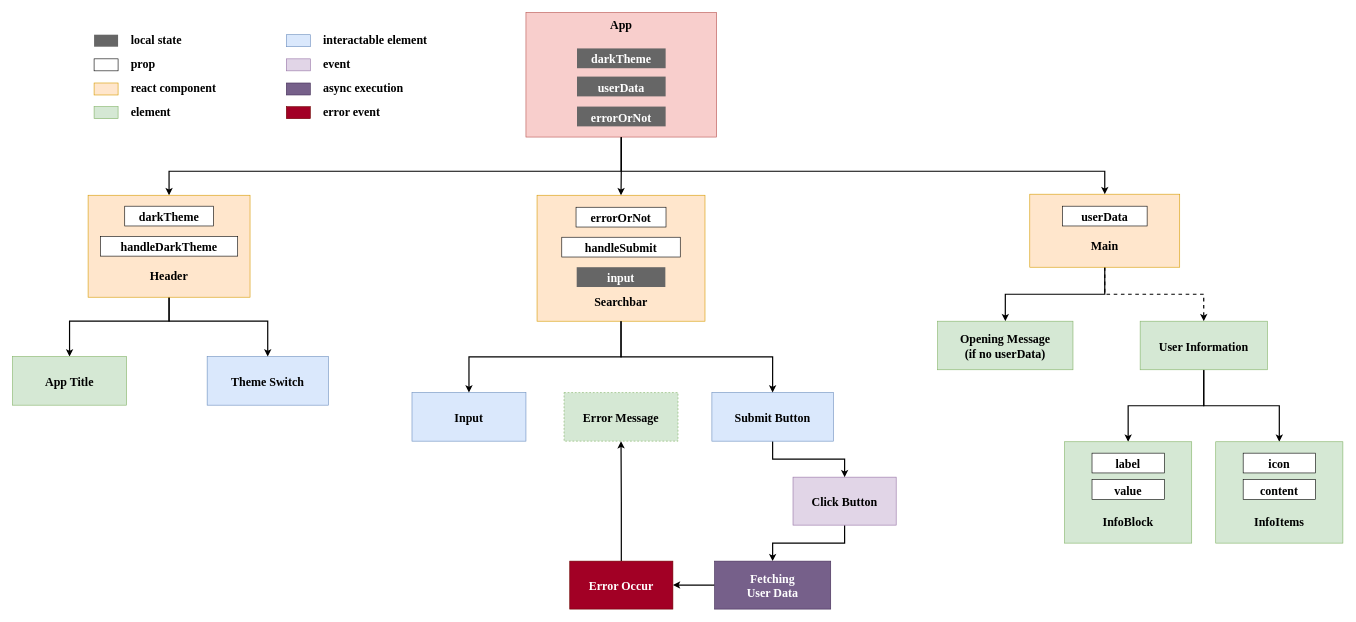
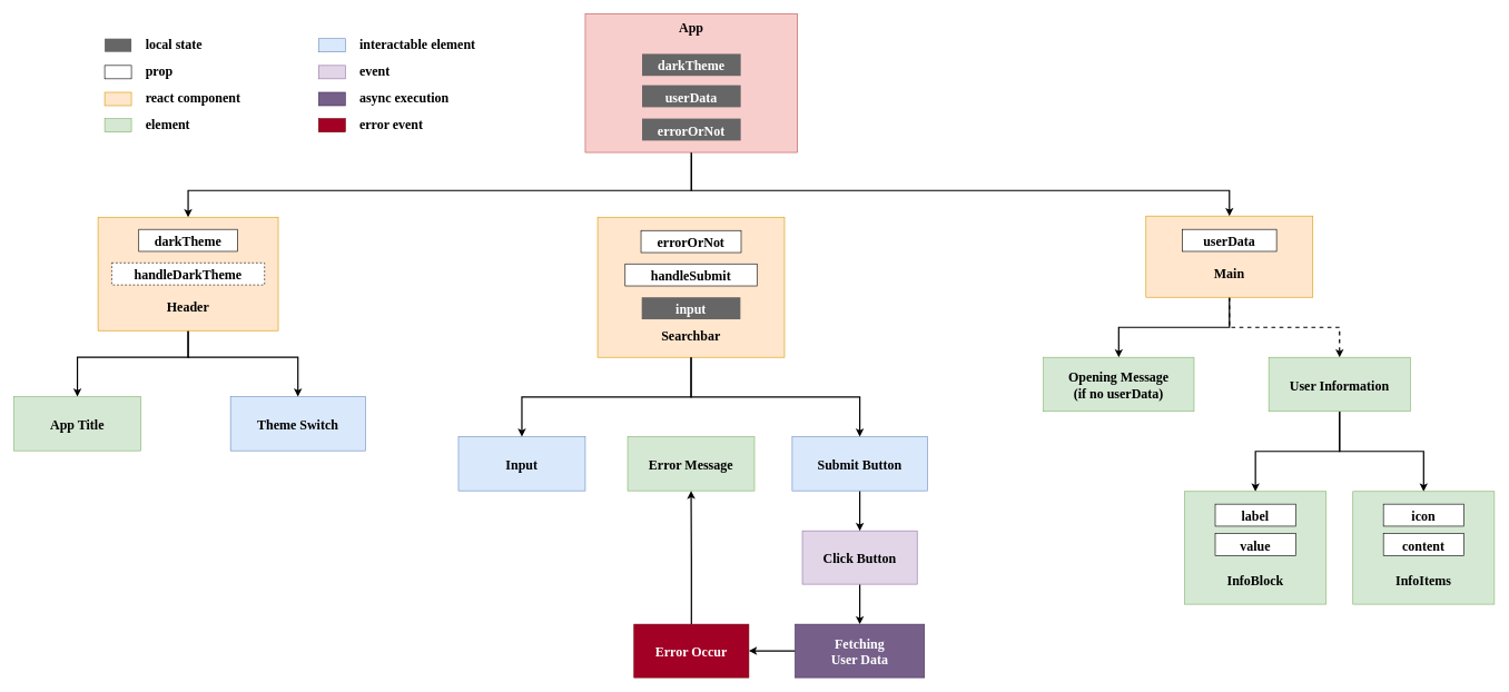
  <mxCell id="0" />
  <mxCell id="1" parent="0" />
  <mxCell id="2" style="edgeStyle=orthogonalEdgeStyle;rounded=0;orthogonalLoop=1;jettySize=auto;html=1;exitX=0.5;exitY=1;exitDx=0;exitDy=0;entryX=0.5;entryY=0;entryDx=0;entryDy=0;strokeWidth=2;" parent="1" source="4" target="57" edge="1"><mxGeometry relative="1" as="geometry" /></mxCell>
  <mxCell id="3" style="edgeStyle=orthogonalEdgeStyle;rounded=0;orthogonalLoop=1;jettySize=auto;html=1;exitX=0.5;exitY=1;exitDx=0;exitDy=0;entryX=0.5;entryY=0;entryDx=0;entryDy=0;strokeWidth=2;dashed=1;" parent="1" source="4" target="56" edge="1"><mxGeometry relative="1" as="geometry" /></mxCell>
  <mxCell id="4" value="&#10;&#10;Main" style="rounded=0;fillColor=#ffe6cc;strokeColor=#d79b00;fontStyle=1;fontFamily=Verdana;fontSize=20;" parent="1" vertex="1"><mxGeometry x="1716" y="323.25" width="250" height="121.75" as="geometry" /></mxCell>
  <mxCell id="5" value="" style="edgeStyle=elbowEdgeStyle;elbow=vertical;strokeWidth=2;rounded=0;fontFamily=Verdana;entryX=0.5;entryY=0;entryDx=0;entryDy=0;" parent="1" source="36" target="19" edge="1"><mxGeometry x="-23" y="135.5" width="100" height="100" as="geometry"><mxPoint x="523" y="210.5" as="sourcePoint" /><mxPoint x="391" y="310.5" as="targetPoint" /><Array as="points"><mxPoint x="676" y="285" /></Array></mxGeometry></mxCell>
  <mxCell id="6" value="" style="edgeStyle=elbowEdgeStyle;elbow=vertical;strokeWidth=2;rounded=0;fontFamily=Verdana;exitX=0.5;exitY=1;exitDx=0;exitDy=0;entryX=0.5;entryY=0;entryDx=0;entryDy=0;" parent="1" source="36" target="4" edge="1"><mxGeometry x="357" y="235.5" width="100" height="100" as="geometry"><mxPoint x="1408" y="250.5" as="sourcePoint" /><mxPoint x="1213" y="320.5" as="targetPoint" /><Array as="points"><mxPoint x="1176" y="285" /></Array></mxGeometry></mxCell>
  <mxCell id="7" value="Theme Switch" style="rounded=0;fillColor=#dae8fc;strokeColor=#6c8ebf;fontStyle=1;fontFamily=Verdana;fontSize=20;strokeWidth=1;" parent="1" vertex="1"><mxGeometry x="344.5" y="594" width="202" height="81" as="geometry" /></mxCell>
  <mxCell id="8" style="edgeStyle=orthogonalEdgeStyle;rounded=0;orthogonalLoop=1;jettySize=auto;html=1;exitX=0.5;exitY=1;exitDx=0;exitDy=0;entryX=0.5;entryY=0;entryDx=0;entryDy=0;strokeWidth=2;" parent="1" source="19" target="7" edge="1"><mxGeometry relative="1" as="geometry"><Array as="points"><mxPoint x="281" y="535" /><mxPoint x="445" y="535" /></Array></mxGeometry></mxCell>
  <mxCell id="9" style="edgeStyle=orthogonalEdgeStyle;rounded=0;orthogonalLoop=1;jettySize=auto;html=1;exitX=0.5;exitY=1;exitDx=0;exitDy=0;entryX=0.5;entryY=0;entryDx=0;entryDy=0;strokeWidth=2;" parent="1" source="10" target="12" edge="1"><mxGeometry relative="1" as="geometry" /></mxCell>
- <mxCell id="10" value="Click Button" style="rounded=0;fillColor=#e1d5e7;strokeColor=#9673a6;fontStyle=1;fontFamily=Verdana;fontSize=20;" parent="1" vertex="1"><mxGeometry x="1321.25" y="795" width="172" height="80" as="geometry" /></mxCell>
+ <mxCell id="10" value="Click Button" style="rounded=0;fillColor=#e1d5e7;strokeColor=#9673a6;fontStyle=1;fontFamily=Verdana;fontSize=20;" parent="1" vertex="1"><mxGeometry x="1201.25" y="795" width="172" height="80" as="geometry" /></mxCell>
  <mxCell id="11" style="edgeStyle=orthogonalEdgeStyle;rounded=0;orthogonalLoop=1;jettySize=auto;html=1;exitX=0;exitY=0.5;exitDx=0;exitDy=0;entryX=1;entryY=0.5;entryDx=0;entryDy=0;strokeWidth=2;" parent="1" source="12" target="45" edge="1"><mxGeometry relative="1" as="geometry" /></mxCell>
  <mxCell id="12" value="Fetching&#10;User Data" style="rounded=0;fillColor=#76608a;strokeColor=#432D57;fontStyle=1;fontFamily=Verdana;fontSize=20;fontColor=#ffffff;" parent="1" vertex="1"><mxGeometry x="1190.38" y="935" width="193.75" height="80" as="geometry" /></mxCell>
  <mxCell id="13" value="" style="group" parent="1" vertex="1" connectable="0"><mxGeometry x="894.5" y="325" width="280" height="210" as="geometry" /></mxCell>
  <mxCell id="14" value="&#10;&#10;&#10;&#10;&#10;&#10;Searchbar" style="rounded=0;fillColor=#ffe6cc;strokeColor=#d79b00;fontStyle=1;fontFamily=Verdana;fontSize=20;" parent="13" vertex="1"><mxGeometry width="280" height="210" as="geometry" /></mxCell>
  <mxCell id="15" value="errorOrNot" style="rounded=0;fontStyle=1;fontFamily=Verdana;fontSize=20;" parent="13" vertex="1"><mxGeometry x="65" y="19.996" width="150" height="33" as="geometry" /></mxCell>
  <mxCell id="16" value="handleSubmit" style="rounded=0;fontStyle=1;fontFamily=Verdana;fontSize=20;" parent="13" vertex="1"><mxGeometry x="41.25" y="69.996" width="197.5" height="33" as="geometry" /></mxCell>
  <mxCell id="17" value="input" style="rounded=0;fillColor=#666666;gradientColor=none;strokeColor=none;fontColor=#FFFFFF;fontStyle=1;fontFamily=Verdana;fontSize=20;" parent="13" vertex="1"><mxGeometry x="66.11" y="120" width="147.79" height="33" as="geometry" /></mxCell>
  <mxCell id="18" style="edgeStyle=orthogonalEdgeStyle;rounded=0;orthogonalLoop=1;jettySize=auto;html=1;exitX=0.5;exitY=1;exitDx=0;exitDy=0;entryX=0.5;entryY=0;entryDx=0;entryDy=0;strokeWidth=2;" parent="1" source="19" target="29" edge="1"><mxGeometry relative="1" as="geometry"><Array as="points"><mxPoint x="281" y="535" /><mxPoint x="115" y="535" /></Array></mxGeometry></mxCell>
  <mxCell id="19" value="&#10;&#10;&#10;&#10;Header" style="rounded=0;fillColor=#ffe6cc;strokeColor=#d79b00;fontStyle=1;fontFamily=Verdana;fontSize=20;" parent="1" vertex="1"><mxGeometry x="146" y="325" width="270" height="170" as="geometry" /></mxCell>
  <mxCell id="20" value="userData" style="rounded=0;fontStyle=1;fontFamily=Verdana;fontSize=20;" parent="1" vertex="1"><mxGeometry x="1770.38" y="343.25" width="141.25" height="33" as="geometry" /></mxCell>
  <mxCell id="21" value="" style="rounded=0;fillColor=#666666;gradientColor=none;strokeColor=none;fontColor=#FFFFFF;fontStyle=1;fontFamily=Verdana;fontSize=20;" parent="1" vertex="1"><mxGeometry x="156" y="57.36" width="40" height="20" as="geometry" /></mxCell>
  <mxCell id="22" value="local state" style="rounded=0;fontStyle=1;fontFamily=Verdana;fontSize=20;fillColor=none;strokeColor=none;align=left;" parent="1" vertex="1"><mxGeometry x="215.5" y="50.86" width="128.29" height="26.5" as="geometry" /></mxCell>
  <mxCell id="23" value="" style="rounded=0;fontStyle=1;fontFamily=Verdana;fontSize=20;" parent="1" vertex="1"><mxGeometry x="156" y="97.61" width="40" height="20" as="geometry" /></mxCell>
  <mxCell id="24" value="prop" style="rounded=0;fontStyle=1;fontFamily=Verdana;fontSize=20;fillColor=none;strokeColor=none;align=left;" parent="1" vertex="1"><mxGeometry x="215.5" y="91.11" width="128.29" height="26.5" as="geometry" /></mxCell>
  <mxCell id="25" value="darkTheme" style="rounded=0;fontStyle=1;fontFamily=Verdana;fontSize=20;" parent="1" vertex="1"><mxGeometry x="207.11" y="343.25" width="147.79" height="33" as="geometry" /></mxCell>
- <mxCell id="26" value="handleDarkTheme" style="rounded=0;fontStyle=1;fontFamily=Verdana;fontSize=20;" parent="1" vertex="1"><mxGeometry x="166.56" y="393.5" width="228.89" height="33" as="geometry" /></mxCell>
+ <mxCell id="26" value="handleDarkTheme" style="rounded=0;fontStyle=1;fontFamily=Verdana;fontSize=20;dashed=1;" parent="1" vertex="1"><mxGeometry x="166.56" y="393.5" width="228.89" height="33" as="geometry" /></mxCell>
  <mxCell id="27" value="" style="rounded=0;fontStyle=1;fontFamily=Verdana;fontSize=20;fillColor=#d5e8d4;strokeColor=#82b366;" parent="1" vertex="1"><mxGeometry x="156" y="177.36" width="40" height="20" as="geometry" /></mxCell>
  <mxCell id="28" value="element" style="rounded=0;fontStyle=1;fontFamily=Verdana;fontSize=20;fillColor=none;strokeColor=none;align=left;" parent="1" vertex="1"><mxGeometry x="215.5" y="170.86" width="128.29" height="26.5" as="geometry" /></mxCell>
  <mxCell id="29" value="App Title" style="rounded=0;fillColor=#d5e8d4;strokeColor=#82b366;fontStyle=1;fontFamily=Verdana;fontSize=20;strokeWidth=1;" parent="1" vertex="1"><mxGeometry x="20.11" y="594" width="190" height="81" as="geometry" /></mxCell>
  <mxCell id="30" value="" style="rounded=0;fontStyle=1;fontFamily=Verdana;fontSize=20;fillColor=#dae8fc;strokeColor=#6c8ebf;" parent="1" vertex="1"><mxGeometry x="476.5" y="57.36" width="40" height="20" as="geometry" /></mxCell>
  <mxCell id="31" value="interactable element" style="rounded=0;fontStyle=1;fontFamily=Verdana;fontSize=20;fillColor=none;strokeColor=none;align=left;" parent="1" vertex="1"><mxGeometry x="536" y="50.86" width="241" height="26.5" as="geometry" /></mxCell>
  <mxCell id="32" style="edgeStyle=orthogonalEdgeStyle;rounded=0;orthogonalLoop=1;jettySize=auto;html=1;exitX=0.5;exitY=1;exitDx=0;exitDy=0;entryX=0.5;entryY=0;entryDx=0;entryDy=0;strokeWidth=2;" parent="1" source="33" target="10" edge="1"><mxGeometry relative="1" as="geometry" /></mxCell>
  <mxCell id="33" value="Submit Button" style="rounded=0;fillColor=#dae8fc;strokeColor=#6c8ebf;fontStyle=1;fontFamily=Verdana;fontSize=20;strokeWidth=1;" parent="1" vertex="1"><mxGeometry x="1186" y="654" width="202.5" height="81" as="geometry" /></mxCell>
  <mxCell id="34" value="Input" style="rounded=0;fillColor=#dae8fc;strokeColor=#6c8ebf;fontStyle=1;fontFamily=Verdana;fontSize=20;strokeWidth=1;" parent="1" vertex="1"><mxGeometry x="686" y="654" width="190" height="81" as="geometry" /></mxCell>
  <mxCell id="35" value="" style="group" parent="1" vertex="1" connectable="0"><mxGeometry x="876" y="20.24" width="318" height="207.75" as="geometry" /></mxCell>
  <mxCell id="36" value="App&#10;&#10;&#10;&#10;&#10;&#10;&#10;" style="rounded=0;fillColor=#f8cecc;strokeColor=#b85450;fontStyle=1;fontFamily=Verdana;fontSize=20;" parent="35" vertex="1"><mxGeometry width="318" height="207.75" as="geometry" /></mxCell>
  <mxCell id="37" value="darkTheme" style="rounded=0;fillColor=#666666;gradientColor=none;strokeColor=none;fontColor=#FFFFFF;fontStyle=1;fontFamily=Verdana;fontSize=20;" parent="35" vertex="1"><mxGeometry x="85.11" y="60" width="147.79" height="33" as="geometry" /></mxCell>
  <mxCell id="38" value="userData" style="rounded=0;fillColor=#666666;gradientColor=none;strokeColor=none;fontColor=#FFFFFF;fontStyle=1;fontFamily=Verdana;fontSize=20;" parent="35" vertex="1"><mxGeometry x="85.1" y="106.95" width="147.79" height="33" as="geometry" /></mxCell>
  <mxCell id="39" value="errorOrNot" style="rounded=0;fillColor=#666666;gradientColor=none;strokeColor=none;fontColor=#FFFFFF;fontStyle=1;fontFamily=Verdana;fontSize=20;" parent="35" vertex="1"><mxGeometry x="85.11" y="156.95" width="147.79" height="33" as="geometry" /></mxCell>
- <mxCell id="40" style="edgeStyle=orthogonalEdgeStyle;rounded=0;orthogonalLoop=1;jettySize=auto;html=1;exitX=0.5;exitY=1;exitDx=0;exitDy=0;entryX=0.5;entryY=0;entryDx=0;entryDy=0;strokeWidth=2;" parent="1" source="36" target="14" edge="1"><mxGeometry relative="1" as="geometry" /></mxCell>
- <mxCell id="41" value="Error Message" style="rounded=0;fillColor=#d5e8d4;strokeColor=#82b366;fontStyle=1;fontFamily=Verdana;fontSize=20;strokeWidth=1;dashed=1;" parent="1" vertex="1"><mxGeometry x="939.5" y="654" width="190" height="81" as="geometry" /></mxCell>
+ <mxCell id="41" value="Error Message" style="rounded=0;fillColor=#d5e8d4;strokeColor=#82b366;fontStyle=1;fontFamily=Verdana;fontSize=20;strokeWidth=1;" parent="1" vertex="1"><mxGeometry x="939.5" y="654" width="190" height="81" as="geometry" /></mxCell>
  <mxCell id="42" style="edgeStyle=orthogonalEdgeStyle;rounded=0;orthogonalLoop=1;jettySize=auto;html=1;exitX=0.5;exitY=1;exitDx=0;exitDy=0;entryX=0.5;entryY=0;entryDx=0;entryDy=0;strokeWidth=2;" parent="1" source="14" target="34" edge="1"><mxGeometry relative="1" as="geometry" /></mxCell>
  <mxCell id="43" style="edgeStyle=orthogonalEdgeStyle;rounded=0;orthogonalLoop=1;jettySize=auto;html=1;exitX=0.5;exitY=1;exitDx=0;exitDy=0;entryX=0.5;entryY=0;entryDx=0;entryDy=0;strokeWidth=2;" parent="1" source="14" target="33" edge="1"><mxGeometry relative="1" as="geometry" /></mxCell>
  <mxCell id="44" style="edgeStyle=orthogonalEdgeStyle;rounded=0;orthogonalLoop=1;jettySize=auto;html=1;exitX=0.5;exitY=0;exitDx=0;exitDy=0;entryX=0.5;entryY=1;entryDx=0;entryDy=0;strokeWidth=2;" parent="1" source="45" target="41" edge="1"><mxGeometry relative="1" as="geometry" /></mxCell>
  <mxCell id="45" value="Error Occur" style="rounded=0;fillColor=#a20025;strokeColor=#6F0000;fontStyle=1;fontFamily=Verdana;fontSize=20;fontColor=#ffffff;" parent="1" vertex="1"><mxGeometry x="949" y="935" width="172" height="80" as="geometry" /></mxCell>
  <mxCell id="46" value="" style="rounded=0;fontStyle=1;fontFamily=Verdana;fontSize=20;fillColor=#e1d5e7;strokeColor=#9673a6;" parent="1" vertex="1"><mxGeometry x="476.5" y="97.61" width="40" height="20" as="geometry" /></mxCell>
  <mxCell id="47" value="event" style="rounded=0;fontStyle=1;fontFamily=Verdana;fontSize=20;fillColor=none;strokeColor=none;align=left;" parent="1" vertex="1"><mxGeometry x="536" y="91.11" width="80.5" height="26.5" as="geometry" /></mxCell>
  <mxCell id="48" value="" style="rounded=0;fontStyle=1;fontFamily=Verdana;fontSize=20;fillColor=#76608a;strokeColor=#432D57;fontColor=#ffffff;" parent="1" vertex="1"><mxGeometry x="476.5" y="137.86" width="40" height="20" as="geometry" /></mxCell>
  <mxCell id="49" value="async execution" style="rounded=0;fontStyle=1;fontFamily=Verdana;fontSize=20;fillColor=none;strokeColor=none;align=left;" parent="1" vertex="1"><mxGeometry x="536" y="131.36" width="190.5" height="26.5" as="geometry" /></mxCell>
  <mxCell id="50" value="" style="rounded=0;fontStyle=1;fontFamily=Verdana;fontSize=20;fillColor=#ffe6cc;strokeColor=#d79b00;" parent="1" vertex="1"><mxGeometry x="156" y="137.86" width="40" height="20" as="geometry" /></mxCell>
  <mxCell id="51" value="react component" style="rounded=0;fontStyle=1;fontFamily=Verdana;fontSize=20;fillColor=none;strokeColor=none;align=left;" parent="1" vertex="1"><mxGeometry x="215.5" y="131.36" width="201" height="26.5" as="geometry" /></mxCell>
  <mxCell id="52" value="" style="rounded=0;fontStyle=1;fontFamily=Verdana;fontSize=20;fillColor=#a20025;strokeColor=#6F0000;fontColor=#ffffff;" parent="1" vertex="1"><mxGeometry x="476.5" y="177.36" width="40" height="20" as="geometry" /></mxCell>
  <mxCell id="53" value="error event" style="rounded=0;fontStyle=1;fontFamily=Verdana;fontSize=20;fillColor=none;strokeColor=none;align=left;" parent="1" vertex="1"><mxGeometry x="536" y="170.86" width="190.5" height="26.5" as="geometry" /></mxCell>
  <mxCell id="54" style="edgeStyle=orthogonalEdgeStyle;rounded=0;orthogonalLoop=1;jettySize=auto;html=1;exitX=0.5;exitY=1;exitDx=0;exitDy=0;entryX=0.5;entryY=0;entryDx=0;entryDy=0;strokeWidth=2;" parent="1" source="56" target="58" edge="1"><mxGeometry relative="1" as="geometry" /></mxCell>
  <mxCell id="55" style="edgeStyle=orthogonalEdgeStyle;rounded=0;orthogonalLoop=1;jettySize=auto;html=1;exitX=0.5;exitY=1;exitDx=0;exitDy=0;entryX=0.5;entryY=0;entryDx=0;entryDy=0;strokeWidth=2;" parent="1" source="56" target="59" edge="1"><mxGeometry relative="1" as="geometry" /></mxCell>
  <mxCell id="56" value="User Information" style="rounded=0;fillColor=#d5e8d4;strokeColor=#82b366;fontStyle=1;fontFamily=Verdana;fontSize=20;strokeWidth=1;" parent="1" vertex="1"><mxGeometry x="1900" y="535" width="212" height="81" as="geometry" /></mxCell>
  <mxCell id="57" value="Opening Message&#10;(if no userData)" style="rounded=0;fillColor=#d5e8d4;strokeColor=#82b366;fontStyle=1;fontFamily=Verdana;fontSize=20;strokeWidth=1;" parent="1" vertex="1"><mxGeometry x="1562.38" y="535" width="225.62" height="81" as="geometry" /></mxCell>
  <mxCell id="58" value="&#10;&#10;&#10;&#10;InfoBlock" style="rounded=0;fillColor=#d5e8d4;strokeColor=#82b366;fontStyle=1;fontFamily=Verdana;fontSize=20;strokeWidth=1;" parent="1" vertex="1"><mxGeometry x="1774" y="736" width="212" height="169" as="geometry" /></mxCell>
  <mxCell id="59" value="&#10;&#10;&#10;&#10;InfoItems" style="rounded=0;fillColor=#d5e8d4;strokeColor=#82b366;fontStyle=1;fontFamily=Verdana;fontSize=20;strokeWidth=1;" parent="1" vertex="1"><mxGeometry x="2026" y="736" width="212" height="169" as="geometry" /></mxCell>
  <mxCell id="60" value="label" style="rounded=0;fontStyle=1;fontFamily=Verdana;fontSize=20;" parent="1" vertex="1"><mxGeometry x="1819.75" y="755" width="120.5" height="33" as="geometry" /></mxCell>
  <mxCell id="61" value="value" style="rounded=0;fontStyle=1;fontFamily=Verdana;fontSize=20;" parent="1" vertex="1"><mxGeometry x="1819.75" y="799" width="120.5" height="33" as="geometry" /></mxCell>
  <mxCell id="62" value="icon" style="rounded=0;fontStyle=1;fontFamily=Verdana;fontSize=20;" parent="1" vertex="1"><mxGeometry x="2071.75" y="755" width="120.5" height="33" as="geometry" /></mxCell>
  <mxCell id="63" value="content" style="rounded=0;fontStyle=1;fontFamily=Verdana;fontSize=20;" parent="1" vertex="1"><mxGeometry x="2071.75" y="799" width="120.5" height="33" as="geometry" /></mxCell>
